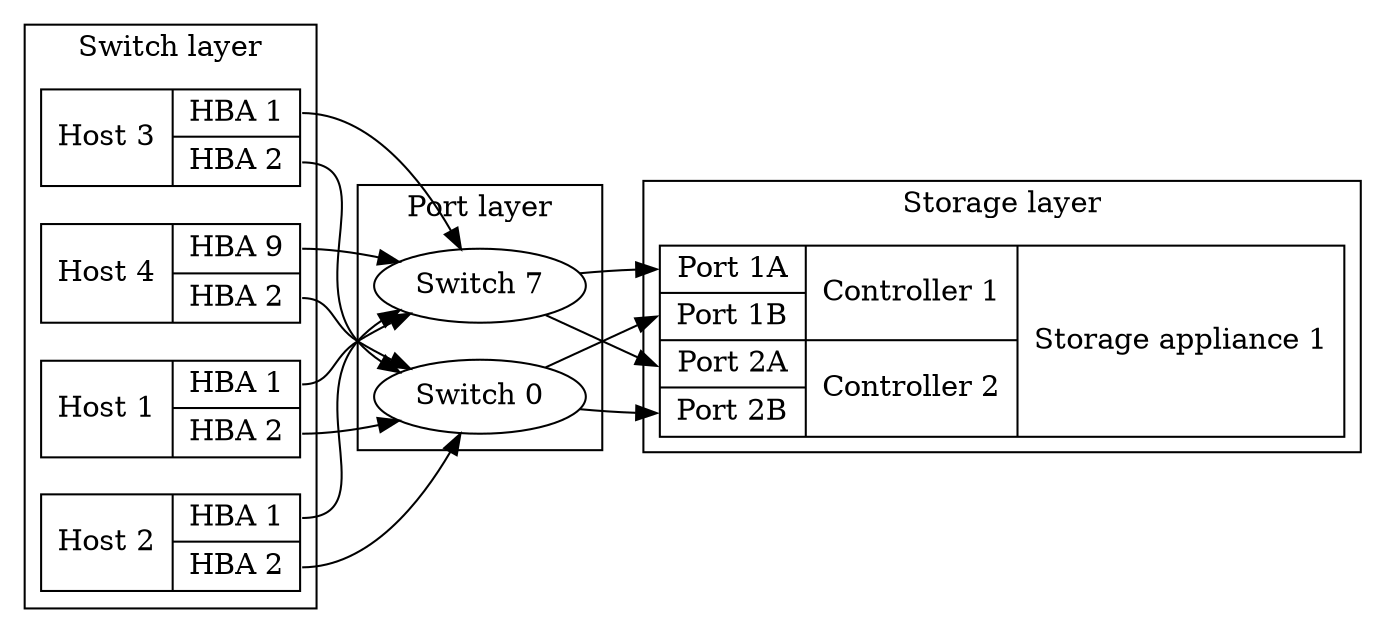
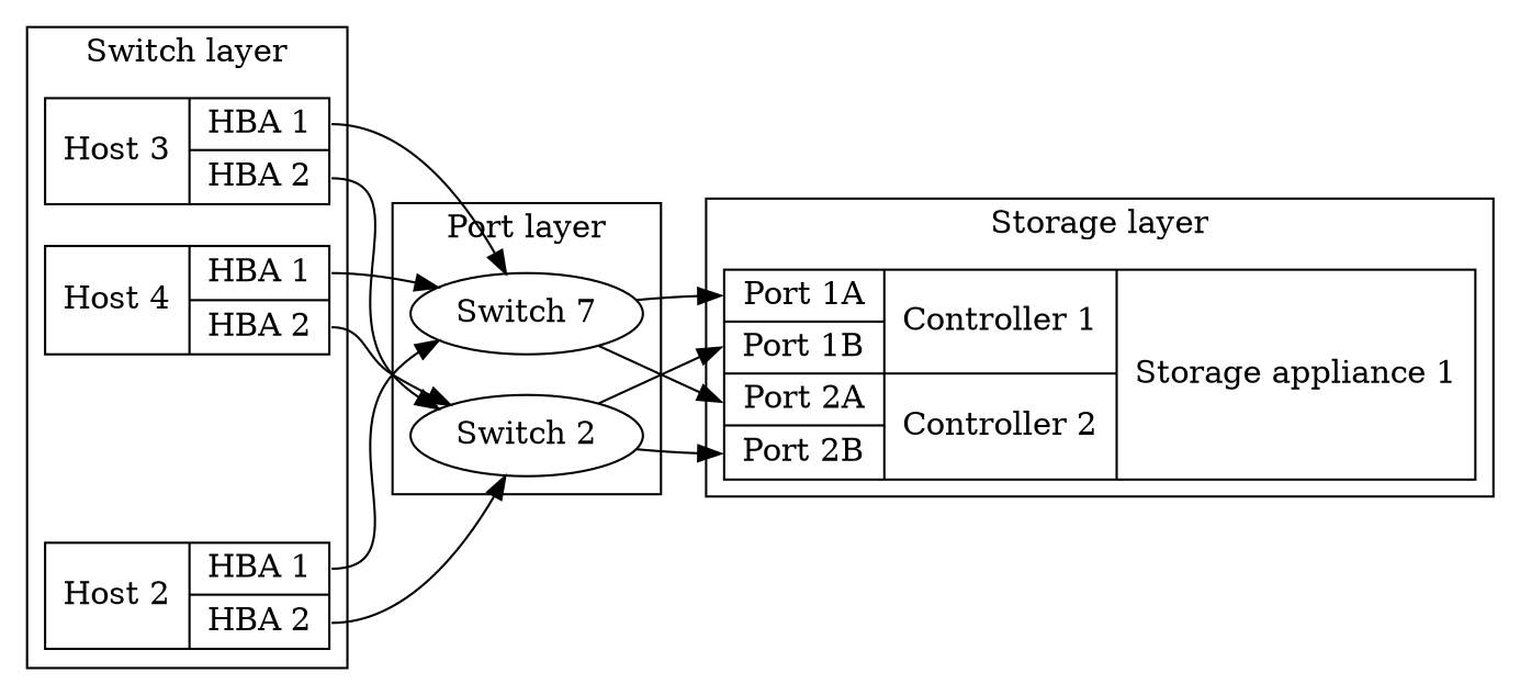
  digraph {
    rankdir=LR
    node [shape=record]
    edge [tailport=HBA1]
-   n1 [label="{Host 1|{<HBA1>HBA 1|<HBA2>HBA 2}}"]
    n2 [label="{Host 2|{<HBA1>HBA 1|<HBA2>HBA 2}}"]
    n3 [label="{Host 3|{<HBA1>HBA 1|<HBA2>HBA 2}}"]
-   n4 [label="{Host 4|{<HBA1>HBA 9|<HBA2>HBA 2}}"]
+   n4 [label="{Host 4|{<HBA1>HBA 1|<HBA2>HBA 2}}"]
    n5 [label="Switch 7" shape=""]
-   n6 [label="Switch 0" shape=""]
+   n6 [label="Switch 2" shape=""]
    n7 [label="{{<P1A>Port 1A|<P1B>Port 1B|<P2A>Port 2A|<P2B>Port 2B}|{Controller 1|Controller 2}|Storage appliance 1}"]
    subgraph cluster_1 {
      label="Switch layer"
-     n1
      n2
      n3
      n4
    }
    subgraph cluster_2 {
      label="Port layer"
      n5
      n6
    }
    subgraph cluster_3 {
      label="Storage layer"
      n7
    }
-   n1 -> n5
-   n1 -> n6 [tailport=HBA2]
    n2 -> n5
    n2 -> n6 [tailport=HBA2]
    n3 -> n5
    n3 -> n6 [tailport=HBA2]
    n4 -> n5
    n4 -> n6 [tailport=HBA2]
    n5 -> n7 [headport=P1A]
    n5 -> n7 [headport=P2A]
    n6 -> n7 [headport=P1B]
    n6 -> n7 [headport=P2B]
  }
